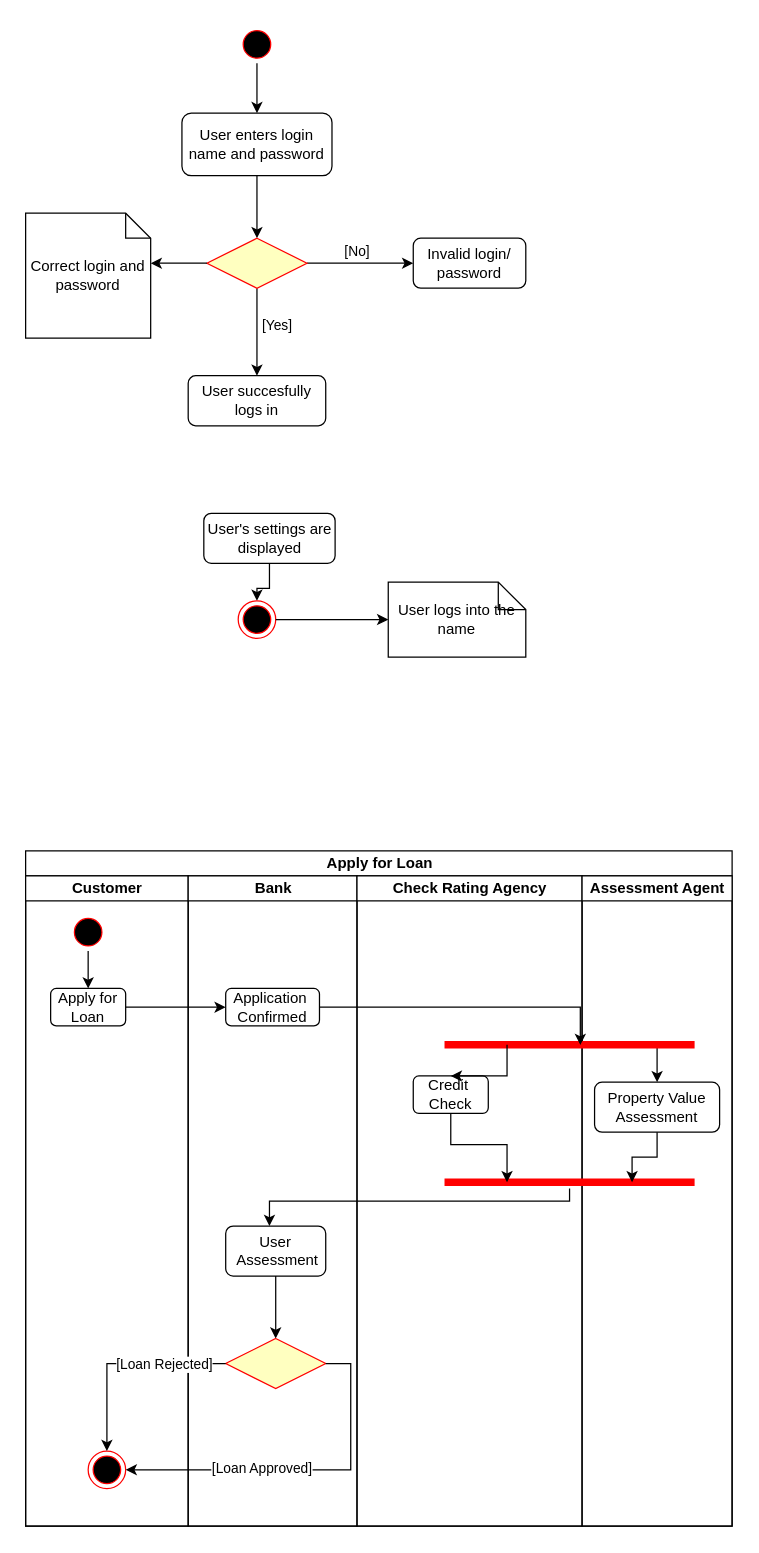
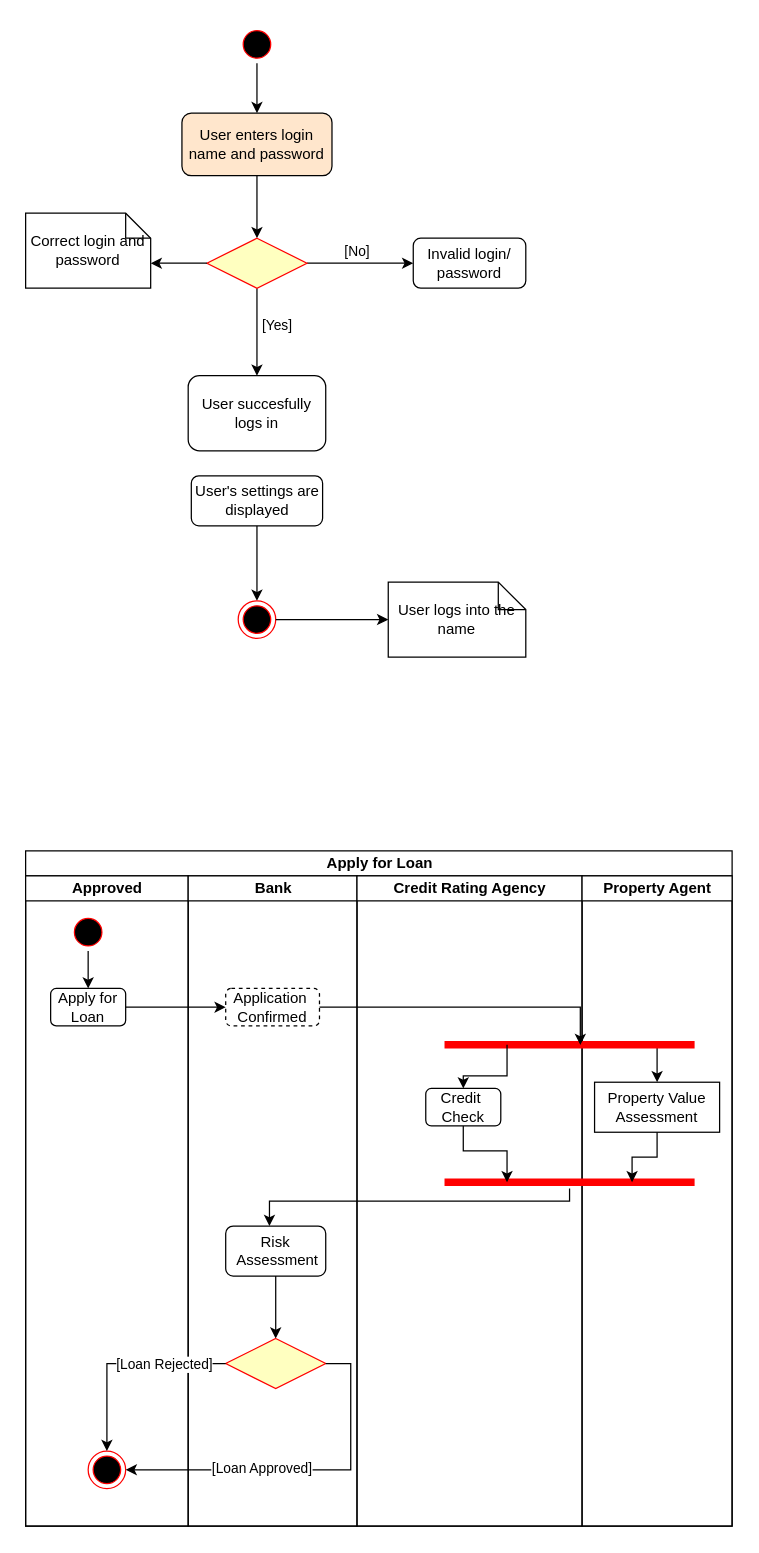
  <mxCell id="0" />
  <mxCell id="1" parent="0" />
  <mxCell id="2" style="edgeStyle=orthogonalEdgeStyle;rounded=0;orthogonalLoop=1;jettySize=auto;html=1;exitX=0.5;exitY=1;exitDx=0;exitDy=0;" edge="1" parent="1" source="3" target="5"><mxGeometry relative="1" as="geometry" /></mxCell>
  <mxCell id="3" value="" style="ellipse;html=1;shape=startState;fillColor=#000000;strokeColor=#ff0000;" vertex="1" parent="1"><mxGeometry x="190" y="20" width="30" height="30" as="geometry" /></mxCell>
  <mxCell id="4" style="edgeStyle=orthogonalEdgeStyle;rounded=0;orthogonalLoop=1;jettySize=auto;html=1;exitX=0.5;exitY=1;exitDx=0;exitDy=0;entryX=0.5;entryY=0;entryDx=0;entryDy=0;" edge="1" parent="1" source="5" target="10"><mxGeometry relative="1" as="geometry" /></mxCell>
- <mxCell id="5" value="User enters login name and password" style="rounded=1;whiteSpace=wrap;html=1;" vertex="1" parent="1"><mxGeometry x="145" y="90" width="120" height="50" as="geometry" /></mxCell>
+ <mxCell id="5" value="User enters login name and password" style="rounded=1;whiteSpace=wrap;html=1;fillColor=#ffe6cc;" vertex="1" parent="1"><mxGeometry x="145" y="90" width="120" height="50" as="geometry" /></mxCell>
  <mxCell id="6" style="edgeStyle=orthogonalEdgeStyle;rounded=0;orthogonalLoop=1;jettySize=auto;html=1;exitX=1;exitY=0.5;exitDx=0;exitDy=0;" edge="1" parent="1" source="10" target="11"><mxGeometry relative="1" as="geometry" /></mxCell>
  <mxCell id="7" value="[No]" style="edgeLabel;html=1;align=center;verticalAlign=middle;resizable=0;points=[];" vertex="1" connectable="0" parent="6"><mxGeometry x="-0.073" relative="1" as="geometry"><mxPoint y="-10" as="offset" /></mxGeometry></mxCell>
  <mxCell id="8" style="edgeStyle=orthogonalEdgeStyle;rounded=0;orthogonalLoop=1;jettySize=auto;html=1;exitX=0.5;exitY=1;exitDx=0;exitDy=0;" edge="1" parent="1" source="10" target="12"><mxGeometry relative="1" as="geometry" /></mxCell>
  <mxCell id="9" value="[Yes]" style="edgeLabel;html=1;align=center;verticalAlign=middle;resizable=0;points=[];" vertex="1" connectable="0" parent="8"><mxGeometry x="-0.177" y="1" relative="1" as="geometry"><mxPoint x="14" as="offset" /></mxGeometry></mxCell>
  <mxCell id="10" value="" style="rhombus;whiteSpace=wrap;html=1;fontColor=#000000;fillColor=#ffffc0;strokeColor=#ff0000;" vertex="1" parent="1"><mxGeometry x="165" y="190" width="80" height="40" as="geometry" /></mxCell>
  <mxCell id="11" value="Invalid login/&lt;br&gt;password" style="rounded=1;whiteSpace=wrap;html=1;" vertex="1" parent="1"><mxGeometry x="330" y="190" width="90" height="40" as="geometry" /></mxCell>
- <mxCell id="12" value="User succesfully &lt;br&gt;logs in" style="rounded=1;whiteSpace=wrap;html=1;" vertex="1" parent="1"><mxGeometry x="150" y="300" width="110" height="40" as="geometry" /></mxCell>
+ <mxCell id="12" value="User succesfully &lt;br&gt;logs in" style="rounded=1;whiteSpace=wrap;html=1;" vertex="1" parent="1"><mxGeometry x="150" y="300" width="110" height="60" as="geometry" /></mxCell>
  <mxCell id="13" style="edgeStyle=orthogonalEdgeStyle;rounded=0;orthogonalLoop=1;jettySize=auto;html=1;entryX=0.5;entryY=0;entryDx=0;entryDy=0;" edge="1" parent="1" source="14" target="15"><mxGeometry relative="1" as="geometry" /></mxCell>
- <mxCell id="14" value="User's settings are displayed" style="rounded=1;whiteSpace=wrap;html=1;" vertex="1" parent="1"><mxGeometry x="162.5" y="410" width="105" height="40" as="geometry" /></mxCell>
+ <mxCell id="14" value="User's settings are displayed" style="rounded=1;whiteSpace=wrap;html=1;" vertex="1" parent="1"><mxGeometry x="152.5" y="380" width="105" height="40" as="geometry" /></mxCell>
  <mxCell id="15" value="" style="ellipse;html=1;shape=endState;fillColor=#000000;strokeColor=#ff0000;" vertex="1" parent="1"><mxGeometry x="190" y="480" width="30" height="30" as="geometry" /></mxCell>
- <mxCell id="16" value="Correct login and password" style="shape=note;size=20;whiteSpace=wrap;html=1;" vertex="1" parent="1"><mxGeometry x="20" y="170" width="100" height="100" as="geometry" /></mxCell>
+ <mxCell id="16" value="Correct login and password" style="shape=note;size=20;whiteSpace=wrap;html=1;" vertex="1" parent="1"><mxGeometry x="20" y="170" width="100" height="60" as="geometry" /></mxCell>
  <mxCell id="17" value="User logs into the name" style="shape=note;size=22;whiteSpace=wrap;html=1;" vertex="1" parent="1"><mxGeometry x="310" y="465" width="110" height="60" as="geometry" /></mxCell>
  <mxCell id="18" style="edgeStyle=orthogonalEdgeStyle;rounded=0;orthogonalLoop=1;jettySize=auto;html=1;entryX=0;entryY=0;entryDx=100;entryDy=40;entryPerimeter=0;" edge="1" parent="1" source="10" target="16"><mxGeometry relative="1" as="geometry" /></mxCell>
  <mxCell id="19" style="edgeStyle=orthogonalEdgeStyle;rounded=0;orthogonalLoop=1;jettySize=auto;html=1;exitX=1;exitY=0.5;exitDx=0;exitDy=0;entryX=0;entryY=0.5;entryDx=0;entryDy=0;entryPerimeter=0;" edge="1" parent="1" source="15" target="17"><mxGeometry relative="1" as="geometry" /></mxCell>
  <mxCell id="20" value="Apply for Loan" style="swimlane;childLayout=stackLayout;resizeParent=1;resizeParentMax=0;startSize=20;html=1;" vertex="1" parent="1"><mxGeometry x="20" y="680" width="565" height="540" as="geometry"><mxRectangle x="210" y="700" width="130" height="30" as="alternateBounds" /></mxGeometry></mxCell>
- <mxCell id="21" value="Customer" style="swimlane;startSize=20;html=1;" vertex="1" parent="20"><mxGeometry y="20" width="130" height="520" as="geometry"><mxRectangle y="20" width="40" height="460" as="alternateBounds" /></mxGeometry></mxCell>
+ <mxCell id="21" value="Approved" style="swimlane;startSize=20;html=1;" vertex="1" parent="20"><mxGeometry y="20" width="130" height="520" as="geometry"><mxRectangle y="20" width="40" height="460" as="alternateBounds" /></mxGeometry></mxCell>
  <mxCell id="22" style="edgeStyle=orthogonalEdgeStyle;rounded=0;orthogonalLoop=1;jettySize=auto;html=1;exitX=0.5;exitY=1;exitDx=0;exitDy=0;entryX=0.5;entryY=0;entryDx=0;entryDy=0;" edge="1" parent="21" source="23" target="24"><mxGeometry relative="1" as="geometry" /></mxCell>
  <mxCell id="23" value="" style="ellipse;html=1;shape=startState;fillColor=#000000;strokeColor=#ff0000;" vertex="1" parent="21"><mxGeometry x="35" y="30" width="30" height="30" as="geometry" /></mxCell>
  <mxCell id="24" value="Apply for &lt;br&gt;Loan" style="rounded=1;whiteSpace=wrap;html=1;" vertex="1" parent="21"><mxGeometry x="20" y="90" width="60" height="30" as="geometry" /></mxCell>
  <mxCell id="25" value="" style="ellipse;html=1;shape=endState;fillColor=#000000;strokeColor=#ff0000;" vertex="1" parent="21"><mxGeometry x="50" y="460" width="30" height="30" as="geometry" /></mxCell>
  <mxCell id="26" value="Bank" style="swimlane;startSize=20;html=1;" vertex="1" parent="20"><mxGeometry x="130" y="20" width="135" height="520" as="geometry"><mxRectangle x="120" y="20" width="40" height="460" as="alternateBounds" /></mxGeometry></mxCell>
- <mxCell id="27" value="Application&amp;nbsp;&lt;br&gt;Confirmed" style="rounded=1;whiteSpace=wrap;html=1;" vertex="1" parent="26"><mxGeometry x="30" y="90" width="75" height="30" as="geometry" /></mxCell>
+ <mxCell id="27" value="Application&amp;nbsp;&lt;br&gt;Confirmed" style="rounded=1;whiteSpace=wrap;html=1;dashed=1;" vertex="1" parent="26"><mxGeometry x="30" y="90" width="75" height="30" as="geometry" /></mxCell>
  <mxCell id="28" style="edgeStyle=orthogonalEdgeStyle;rounded=0;orthogonalLoop=1;jettySize=auto;html=1;exitX=0.5;exitY=1;exitDx=0;exitDy=0;entryX=0.5;entryY=0;entryDx=0;entryDy=0;" edge="1" parent="26" source="29" target="30"><mxGeometry relative="1" as="geometry" /></mxCell>
- <mxCell id="29" value="User&lt;br&gt;&amp;nbsp;Assessment&lt;br&gt;" style="rounded=1;whiteSpace=wrap;html=1;" vertex="1" parent="26"><mxGeometry x="30" y="280" width="80" height="40" as="geometry" /></mxCell>
+ <mxCell id="29" value="Risk&lt;br&gt;&amp;nbsp;Assessment&lt;br&gt;" style="rounded=1;whiteSpace=wrap;html=1;" vertex="1" parent="26"><mxGeometry x="30" y="280" width="80" height="40" as="geometry" /></mxCell>
  <mxCell id="30" value="" style="rhombus;whiteSpace=wrap;html=1;fontColor=#000000;fillColor=#ffffc0;strokeColor=#ff0000;" vertex="1" parent="26"><mxGeometry x="30" y="370" width="80" height="40" as="geometry" /></mxCell>
- <mxCell id="31" value="Check Rating Agency" style="swimlane;startSize=20;html=1;" vertex="1" parent="20"><mxGeometry x="265" y="20" width="180" height="520" as="geometry"><mxRectangle x="240" y="20" width="40" height="460" as="alternateBounds" /></mxGeometry></mxCell>
- <mxCell id="32" value="Credit&amp;nbsp;&lt;br&gt;Check" style="rounded=1;whiteSpace=wrap;html=1;" vertex="1" parent="31"><mxGeometry x="45" y="160" width="60" height="30" as="geometry" /></mxCell>
- <mxCell id="33" value="Assessment Agent" style="swimlane;startSize=20;html=1;" vertex="1" parent="20"><mxGeometry x="445" y="20" width="120" height="520" as="geometry"><mxRectangle x="240" y="20" width="40" height="460" as="alternateBounds" /></mxGeometry></mxCell>
+ <mxCell id="31" value="Credit Rating Agency" style="swimlane;startSize=20;html=1;" vertex="1" parent="20"><mxGeometry x="265" y="20" width="180" height="520" as="geometry"><mxRectangle x="240" y="20" width="40" height="460" as="alternateBounds" /></mxGeometry></mxCell>
+ <mxCell id="32" value="Credit&amp;nbsp;&lt;br&gt;Check" style="rounded=1;whiteSpace=wrap;html=1;" vertex="1" parent="31"><mxGeometry x="55" y="170" width="60" height="30" as="geometry" /></mxCell>
+ <mxCell id="33" value="Property Agent" style="swimlane;startSize=20;html=1;" vertex="1" parent="20"><mxGeometry x="445" y="20" width="120" height="520" as="geometry"><mxRectangle x="240" y="20" width="40" height="460" as="alternateBounds" /></mxGeometry></mxCell>
  <mxCell id="34" style="edgeStyle=orthogonalEdgeStyle;rounded=0;orthogonalLoop=1;jettySize=auto;html=1;exitX=0.75;exitY=0.5;exitDx=0;exitDy=0;exitPerimeter=0;entryX=0.5;entryY=0;entryDx=0;entryDy=0;" edge="1" parent="33" source="35" target="36"><mxGeometry relative="1" as="geometry" /></mxCell>
  <mxCell id="35" value="" style="shape=line;html=1;strokeWidth=6;strokeColor=#ff0000;" vertex="1" parent="33"><mxGeometry x="-110" y="130" width="200" height="10" as="geometry" /></mxCell>
- <mxCell id="36" value="Property Value&lt;br&gt;Assessment" style="rounded=1;whiteSpace=wrap;html=1;" vertex="1" parent="33"><mxGeometry x="10" y="165" width="100" height="40" as="geometry" /></mxCell>
+ <mxCell id="36" value="Property Value&lt;br&gt;Assessment" style="whiteSpace=wrap;html=1;rounded=0;" vertex="1" parent="33"><mxGeometry x="10" y="165" width="100" height="40" as="geometry" /></mxCell>
  <mxCell id="37" value="" style="shape=line;html=1;strokeWidth=6;strokeColor=#ff0000;" vertex="1" parent="33"><mxGeometry x="-110" y="240" width="200" height="10" as="geometry" /></mxCell>
  <mxCell id="38" style="edgeStyle=orthogonalEdgeStyle;rounded=0;orthogonalLoop=1;jettySize=auto;html=1;exitX=0.5;exitY=1;exitDx=0;exitDy=0;entryX=0.75;entryY=0.5;entryDx=0;entryDy=0;entryPerimeter=0;" edge="1" parent="33" source="36" target="37"><mxGeometry relative="1" as="geometry" /></mxCell>
  <mxCell id="39" style="edgeStyle=orthogonalEdgeStyle;rounded=0;orthogonalLoop=1;jettySize=auto;html=1;exitX=1;exitY=0.5;exitDx=0;exitDy=0;entryX=0;entryY=0.5;entryDx=0;entryDy=0;" edge="1" parent="20" source="24" target="27"><mxGeometry relative="1" as="geometry" /></mxCell>
  <mxCell id="40" style="edgeStyle=orthogonalEdgeStyle;rounded=0;orthogonalLoop=1;jettySize=auto;html=1;exitX=0.25;exitY=0.5;exitDx=0;exitDy=0;exitPerimeter=0;entryX=0.5;entryY=0;entryDx=0;entryDy=0;" edge="1" parent="20" source="35" target="32"><mxGeometry relative="1" as="geometry" /></mxCell>
  <mxCell id="41" style="edgeStyle=orthogonalEdgeStyle;rounded=0;orthogonalLoop=1;jettySize=auto;html=1;exitX=0.5;exitY=1;exitDx=0;exitDy=0;entryX=0.25;entryY=0.5;entryDx=0;entryDy=0;entryPerimeter=0;" edge="1" parent="20" source="32" target="37"><mxGeometry relative="1" as="geometry" /></mxCell>
  <mxCell id="42" style="edgeStyle=orthogonalEdgeStyle;rounded=0;orthogonalLoop=1;jettySize=auto;html=1;exitX=1;exitY=0.5;exitDx=0;exitDy=0;entryX=0.543;entryY=0.52;entryDx=0;entryDy=0;entryPerimeter=0;" edge="1" parent="20" source="27" target="35"><mxGeometry relative="1" as="geometry" /></mxCell>
  <mxCell id="43" style="edgeStyle=orthogonalEdgeStyle;rounded=0;orthogonalLoop=1;jettySize=auto;html=1;" edge="1" parent="20" source="37" target="29"><mxGeometry relative="1" as="geometry"><Array as="points"><mxPoint x="435" y="280" /><mxPoint x="195" y="280" /></Array></mxGeometry></mxCell>
  <mxCell id="44" style="edgeStyle=orthogonalEdgeStyle;rounded=0;orthogonalLoop=1;jettySize=auto;html=1;exitX=1;exitY=0.5;exitDx=0;exitDy=0;entryX=1;entryY=0.5;entryDx=0;entryDy=0;" edge="1" parent="20" source="30" target="25"><mxGeometry relative="1" as="geometry" /></mxCell>
  <mxCell id="45" value="[Loan Approved]" style="edgeLabel;html=1;align=center;verticalAlign=middle;resizable=0;points=[];" vertex="1" connectable="0" parent="44"><mxGeometry x="0.241" y="-2" relative="1" as="geometry"><mxPoint as="offset" /></mxGeometry></mxCell>
  <mxCell id="46" style="edgeStyle=orthogonalEdgeStyle;rounded=0;orthogonalLoop=1;jettySize=auto;html=1;exitX=0;exitY=0.5;exitDx=0;exitDy=0;entryX=0.5;entryY=0;entryDx=0;entryDy=0;" edge="1" parent="20" source="30" target="25"><mxGeometry relative="1" as="geometry" /></mxCell>
  <mxCell id="47" value="[Loan Rejected]" style="edgeLabel;html=1;align=center;verticalAlign=middle;resizable=0;points=[];" vertex="1" connectable="0" parent="46"><mxGeometry x="-0.118" y="1" relative="1" as="geometry"><mxPoint x="23" y="-1" as="offset" /></mxGeometry></mxCell>
